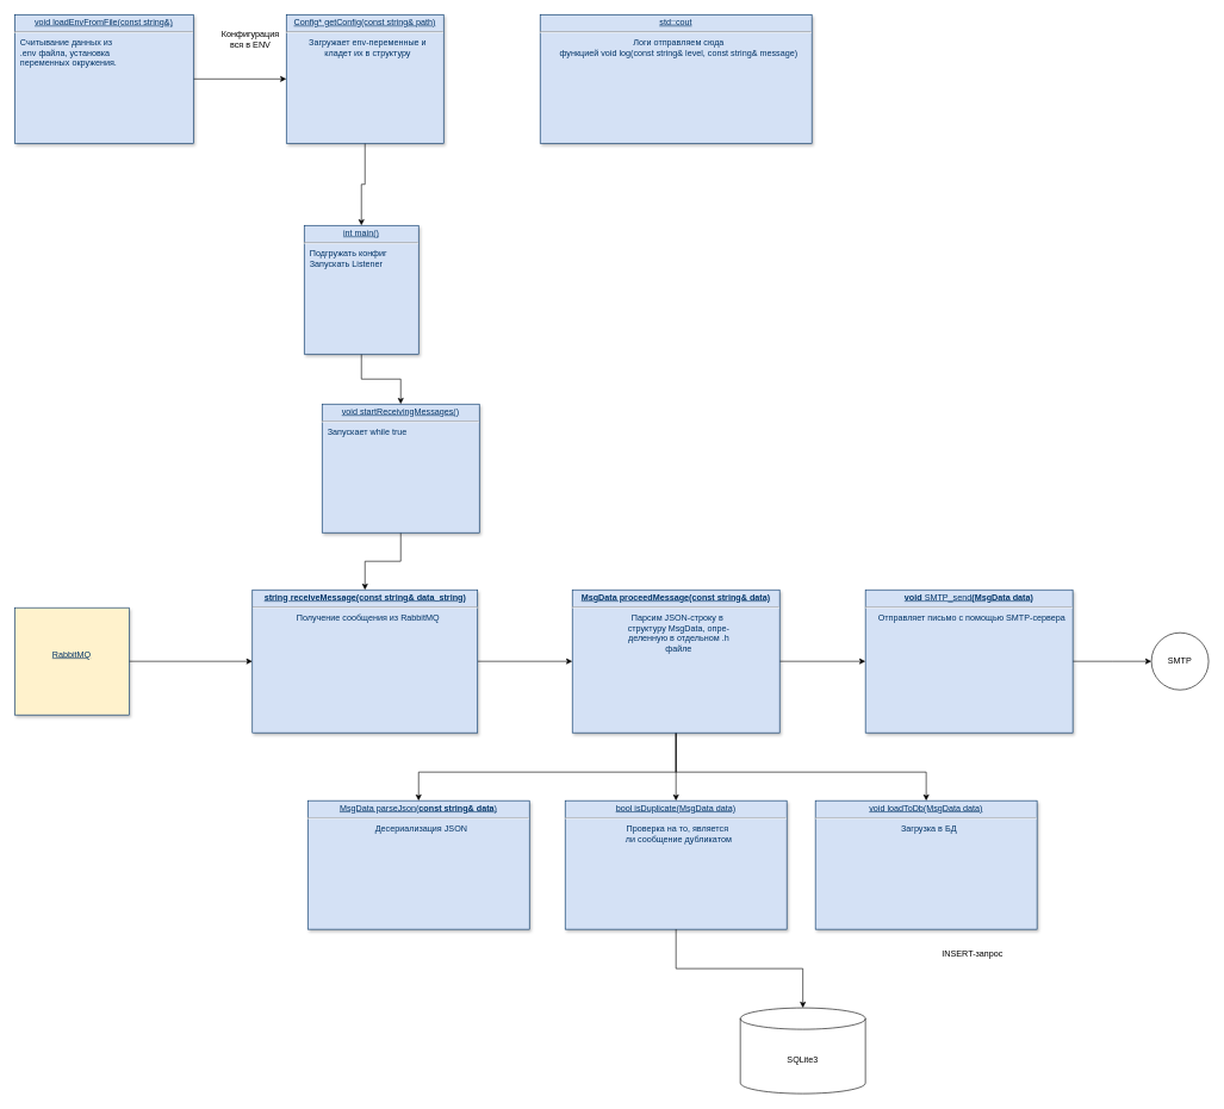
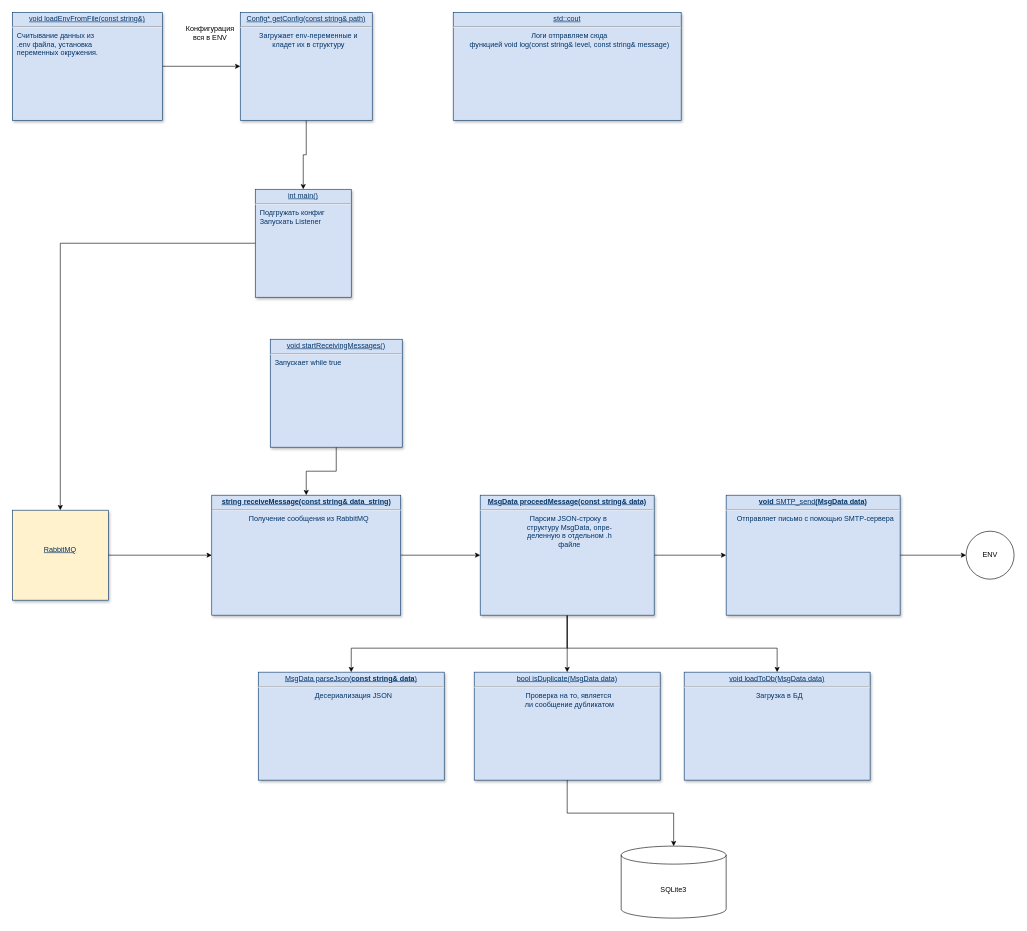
  <mxCell id="0" />
  <mxCell id="1" parent="0" />
  <mxCell id="2" style="edgeStyle=orthogonalEdgeStyle;rounded=0;orthogonalLoop=1;jettySize=auto;html=1;entryX=0;entryY=0.5;entryDx=0;entryDy=0;exitX=1;exitY=0.5;exitDx=0;exitDy=0;" parent="1" source="3" target="9" edge="1"><mxGeometry relative="1" as="geometry"><mxPoint x="481.92" y="348" as="targetPoint" /><mxPoint x="270" y="220" as="sourcePoint" /></mxGeometry></mxCell>
  <mxCell id="3" value="&lt;p style=&quot;margin: 0px; margin-top: 4px; text-align: center; text-decoration: underline;&quot;&gt;void loadEnvFromFile(const string&amp;amp;)&lt;/p&gt;&lt;hr&gt;&lt;p style=&quot;margin: 0px; margin-left: 8px;&quot;&gt;Считывание данных из&amp;nbsp;&lt;/p&gt;&lt;p style=&quot;margin: 0px; margin-left: 8px;&quot;&gt;.env файла, установка&amp;nbsp;&lt;/p&gt;&lt;p style=&quot;margin: 0px; margin-left: 8px;&quot;&gt;переменных окружения.&lt;/p&gt;" style="verticalAlign=top;align=left;overflow=fill;fontSize=12;fontFamily=Helvetica;html=1;strokeColor=#003366;shadow=1;fillColor=#D4E1F5;fontColor=#003366" parent="1" vertex="1"><mxGeometry x="20" y="20" width="250" height="180" as="geometry" /></mxCell>
  <mxCell id="4" style="edgeStyle=orthogonalEdgeStyle;rounded=0;orthogonalLoop=1;jettySize=auto;html=1;entryX=0;entryY=0.5;entryDx=0;entryDy=0;" edge="1" parent="1" source="5" target="7"><mxGeometry relative="1" as="geometry" /></mxCell>
  <mxCell id="5" value="&lt;p style=&quot;margin: 4px 0px 0px; text-decoration: underline;&quot;&gt;&lt;br&gt;&lt;/p&gt;&lt;p style=&quot;margin: 4px 0px 0px; text-decoration: underline;&quot;&gt;&lt;br&gt;&lt;/p&gt;&lt;p style=&quot;margin: 4px 0px 0px; text-decoration: underline;&quot;&gt;&lt;br&gt;&lt;/p&gt;&lt;p style=&quot;margin: 4px 0px 0px; text-decoration: underline;&quot;&gt;RabbitMQ&lt;/p&gt;" style="verticalAlign=top;align=center;overflow=fill;fontSize=12;fontFamily=Helvetica;html=1;strokeColor=#003366;shadow=1;fillColor=#fff2cc;fontColor=#003366;" parent="1" vertex="1"><mxGeometry x="20" y="850" width="160" height="150" as="geometry" /></mxCell>
  <mxCell id="6" style="edgeStyle=orthogonalEdgeStyle;rounded=0;orthogonalLoop=1;jettySize=auto;html=1;exitX=1;exitY=0.5;exitDx=0;exitDy=0;entryX=0;entryY=0.5;entryDx=0;entryDy=0;" parent="1" source="7" target="21" edge="1"><mxGeometry relative="1" as="geometry" /></mxCell>
  <mxCell id="7" value="&lt;p style=&quot;margin: 0px; margin-top: 4px; text-align: center; text-decoration: underline;&quot;&gt;&lt;b&gt;string receiveMessage(const string&amp;amp; data_string)&lt;/b&gt;&lt;/p&gt;&lt;hr&gt;&lt;p style=&quot;text-align: center; margin: 0px 0px 0px 8px;&quot;&gt;Получение сообщения из RabbitMQ&lt;/p&gt;" style="verticalAlign=top;align=left;overflow=fill;fontSize=12;fontFamily=Helvetica;html=1;strokeColor=#003366;shadow=1;fillColor=#D4E1F5;fontColor=#003366" parent="1" vertex="1"><mxGeometry x="352.5" y="825" width="315" height="200" as="geometry" /></mxCell>
  <mxCell id="8" style="edgeStyle=orthogonalEdgeStyle;rounded=0;orthogonalLoop=1;jettySize=auto;html=1;exitX=0.5;exitY=1;exitDx=0;exitDy=0;entryX=0.5;entryY=0;entryDx=0;entryDy=0;" parent="1" source="9" target="11" edge="1"><mxGeometry relative="1" as="geometry" /></mxCell>
  <mxCell id="9" value="&lt;p style=&quot;margin: 0px; margin-top: 4px; text-align: center; text-decoration: underline;&quot;&gt;Config* getConfig(const string&amp;amp; path)&lt;/p&gt;&lt;hr&gt;&lt;p style=&quot;text-align: center; margin: 0px 0px 0px 8px;&quot;&gt;Загружает env-переменные и&lt;/p&gt;&lt;p style=&quot;text-align: center; margin: 0px 0px 0px 8px;&quot;&gt;кладет их в структуру&lt;/p&gt;" style="verticalAlign=top;align=left;overflow=fill;fontSize=12;fontFamily=Helvetica;html=1;strokeColor=#003366;shadow=1;fillColor=#D4E1F5;fontColor=#003366" parent="1" vertex="1"><mxGeometry x="400" y="20" width="220" height="180" as="geometry" /></mxCell>
- <mxCell id="10" style="edgeStyle=orthogonalEdgeStyle;rounded=0;orthogonalLoop=1;jettySize=auto;html=1;entryX=0.5;entryY=0;entryDx=0;entryDy=0;" edge="1" parent="1" source="11" target="16"><mxGeometry relative="1" as="geometry" /></mxCell>
+ <mxCell id="10" style="edgeStyle=orthogonalEdgeStyle;rounded=0;orthogonalLoop=1;jettySize=auto;html=1;" edge="1" parent="1" source="11" target="5"><mxGeometry relative="1" as="geometry" /></mxCell>
  <mxCell id="11" value="&lt;p style=&quot;margin: 0px; margin-top: 4px; text-align: center; text-decoration: underline;&quot;&gt;int main()&lt;/p&gt;&lt;hr&gt;&lt;p style=&quot;margin: 0px; margin-left: 8px;&quot;&gt;Подгружать конфиг&lt;/p&gt;&lt;p style=&quot;margin: 0px; margin-left: 8px;&quot;&gt;Запускать Listener&lt;/p&gt;" style="verticalAlign=top;align=left;overflow=fill;fontSize=12;fontFamily=Helvetica;html=1;strokeColor=#003366;shadow=1;fillColor=#D4E1F5;fontColor=#003366" parent="1" vertex="1"><mxGeometry x="425" y="315" width="160.0" height="180" as="geometry" /></mxCell>
  <mxCell id="12" value="&lt;p style=&quot;margin: 0px; margin-top: 4px; text-align: center; text-decoration: underline;&quot;&gt;bool isDuplicate(MsgData&amp;nbsp;data)&lt;/p&gt;&lt;hr&gt;&lt;p style=&quot;text-align: center; margin: 0px 0px 0px 8px;&quot;&gt;Проверка на то, является&amp;nbsp;&lt;/p&gt;&lt;p style=&quot;text-align: center; margin: 0px 0px 0px 8px;&quot;&gt;ли сообщение дубликатом&lt;/p&gt;" style="verticalAlign=top;align=left;overflow=fill;fontSize=12;fontFamily=Helvetica;html=1;strokeColor=#003366;shadow=1;fillColor=#D4E1F5;fontColor=#003366" parent="1" vertex="1"><mxGeometry x="790" y="1120" width="310" height="180" as="geometry" /></mxCell>
  <mxCell id="13" value="&lt;p style=&quot;margin: 0px; margin-top: 4px; text-align: center; text-decoration: underline;&quot;&gt;std::cout&lt;/p&gt;&lt;hr&gt;&lt;p style=&quot;text-align: center; margin: 0px 0px 0px 8px;&quot;&gt;Логи отправляем сюда&lt;/p&gt;&lt;p style=&quot;text-align: center; margin: 0px 0px 0px 8px;&quot;&gt;функцией void log(const string&amp;amp; level, const string&amp;amp; message)&lt;/p&gt;" style="verticalAlign=top;align=left;overflow=fill;fontSize=12;fontFamily=Helvetica;html=1;strokeColor=#003366;shadow=1;fillColor=#D4E1F5;fontColor=#003366" parent="1" vertex="1"><mxGeometry x="755" y="20" width="380" height="180" as="geometry" /></mxCell>
  <mxCell id="14" value="Конфигурация вся в ENV" style="text;html=1;align=center;verticalAlign=middle;whiteSpace=wrap;rounded=0;" vertex="1" parent="1"><mxGeometry x="320" y="40" width="60" height="30" as="geometry" /></mxCell>
  <mxCell id="15" style="edgeStyle=orthogonalEdgeStyle;rounded=0;orthogonalLoop=1;jettySize=auto;html=1;entryX=0.5;entryY=0;entryDx=0;entryDy=0;" edge="1" parent="1" source="16" target="7"><mxGeometry relative="1" as="geometry" /></mxCell>
  <mxCell id="16" value="&lt;p style=&quot;margin: 0px; margin-top: 4px; text-align: center; text-decoration: underline;&quot;&gt;void startReceivingMessages()&lt;/p&gt;&lt;hr&gt;&lt;p style=&quot;margin: 0px; margin-left: 8px;&quot;&gt;Запускает while true&lt;/p&gt;" style="verticalAlign=top;align=left;overflow=fill;fontSize=12;fontFamily=Helvetica;html=1;strokeColor=#003366;shadow=1;fillColor=#D4E1F5;fontColor=#003366" vertex="1" parent="1"><mxGeometry x="450" y="565" width="220" height="180" as="geometry" /></mxCell>
  <mxCell id="17" style="edgeStyle=orthogonalEdgeStyle;rounded=0;orthogonalLoop=1;jettySize=auto;html=1;entryX=0.5;entryY=0;entryDx=0;entryDy=0;" edge="1" parent="1" source="21" target="22"><mxGeometry relative="1" as="geometry"><Array as="points"><mxPoint x="945" y="1080" /><mxPoint x="585" y="1080" /></Array></mxGeometry></mxCell>
  <mxCell id="18" style="edgeStyle=orthogonalEdgeStyle;rounded=0;orthogonalLoop=1;jettySize=auto;html=1;entryX=0.5;entryY=0;entryDx=0;entryDy=0;" edge="1" parent="1" source="21" target="12"><mxGeometry relative="1" as="geometry" /></mxCell>
  <mxCell id="19" style="edgeStyle=orthogonalEdgeStyle;rounded=0;orthogonalLoop=1;jettySize=auto;html=1;entryX=0.5;entryY=0;entryDx=0;entryDy=0;" edge="1" parent="1" source="21" target="23"><mxGeometry relative="1" as="geometry"><Array as="points"><mxPoint x="945" y="1080" /><mxPoint x="1295" y="1080" /></Array></mxGeometry></mxCell>
  <mxCell id="20" style="edgeStyle=orthogonalEdgeStyle;rounded=0;orthogonalLoop=1;jettySize=auto;html=1;entryX=0;entryY=0.5;entryDx=0;entryDy=0;" edge="1" parent="1" source="21" target="28"><mxGeometry relative="1" as="geometry" /></mxCell>
  <mxCell id="21" value="&lt;p style=&quot;margin: 0px; margin-top: 4px; text-align: center; text-decoration: underline;&quot;&gt;&lt;b&gt;MsgData proceedMessage(const string&amp;amp; data)&lt;/b&gt;&lt;/p&gt;&lt;hr&gt;&lt;p style=&quot;text-align: center; margin: 0px 0px 0px 8px;&quot;&gt;Парсим JSON-строку в&amp;nbsp;&lt;/p&gt;&lt;p style=&quot;text-align: center; margin: 0px 0px 0px 8px;&quot;&gt;структуру MsgData, опре-&lt;/p&gt;&lt;p style=&quot;text-align: center; margin: 0px 0px 0px 8px;&quot;&gt;деленную в отдельном .h&lt;/p&gt;&lt;p style=&quot;text-align: center; margin: 0px 0px 0px 8px;&quot;&gt;файле&lt;/p&gt;" style="verticalAlign=top;align=left;overflow=fill;fontSize=12;fontFamily=Helvetica;html=1;strokeColor=#003366;shadow=1;fillColor=#D4E1F5;fontColor=#003366" vertex="1" parent="1"><mxGeometry x="800" y="825" width="290" height="200" as="geometry" /></mxCell>
  <mxCell id="22" value="&lt;p style=&quot;margin: 0px; margin-top: 4px; text-align: center; text-decoration: underline;&quot;&gt;MsgData parseJson(&lt;b&gt;const string&amp;amp; data&lt;/b&gt;)&lt;/p&gt;&lt;hr&gt;&lt;p style=&quot;text-align: center; margin: 0px 0px 0px 8px;&quot;&gt;Десериализация JSON&lt;/p&gt;" style="verticalAlign=top;align=left;overflow=fill;fontSize=12;fontFamily=Helvetica;html=1;strokeColor=#003366;shadow=1;fillColor=#D4E1F5;fontColor=#003366" vertex="1" parent="1"><mxGeometry x="430" y="1120" width="310" height="180" as="geometry" /></mxCell>
  <mxCell id="23" value="&lt;p style=&quot;margin: 0px; margin-top: 4px; text-align: center; text-decoration: underline;&quot;&gt;void loadToDb(MsgData&amp;nbsp;data)&lt;/p&gt;&lt;hr&gt;&lt;p style=&quot;text-align: center; margin: 0px 0px 0px 8px;&quot;&gt;Загрузка в БД&lt;/p&gt;" style="verticalAlign=top;align=left;overflow=fill;fontSize=12;fontFamily=Helvetica;html=1;strokeColor=#003366;shadow=1;fillColor=#D4E1F5;fontColor=#003366" vertex="1" parent="1"><mxGeometry x="1140" y="1120" width="310" height="180" as="geometry" /></mxCell>
  <mxCell id="24" value="SQLite3" style="shape=cylinder3;whiteSpace=wrap;html=1;boundedLbl=1;backgroundOutline=1;size=15;" vertex="1" parent="1"><mxGeometry x="1035" y="1410" width="175" height="120" as="geometry" /></mxCell>
- <mxCell id="25" value="INSERT-запрос" style="text;html=1;align=center;verticalAlign=middle;whiteSpace=wrap;rounded=0;" vertex="1" parent="1"><mxGeometry x="1300" y="1320" width="120" height="30" as="geometry" /></mxCell>
  <mxCell id="26" style="edgeStyle=orthogonalEdgeStyle;rounded=0;orthogonalLoop=1;jettySize=auto;html=1;entryX=0.5;entryY=0;entryDx=0;entryDy=0;entryPerimeter=0;" edge="1" parent="1" source="12" target="24"><mxGeometry relative="1" as="geometry" /></mxCell>
  <mxCell id="27" style="edgeStyle=orthogonalEdgeStyle;rounded=0;orthogonalLoop=1;jettySize=auto;html=1;" edge="1" parent="1" source="28"><mxGeometry relative="1" as="geometry"><mxPoint x="1610" y="925" as="targetPoint" /></mxGeometry></mxCell>
  <mxCell id="28" value="&lt;p style=&quot;margin: 0px; margin-top: 4px; text-align: center; text-decoration: underline;&quot;&gt;&lt;b&gt;void&amp;nbsp;&lt;/b&gt;SMTP_send&lt;b&gt;(&lt;/b&gt;&lt;b&gt;MsgData&amp;nbsp;data&lt;/b&gt;&lt;b&gt;)&lt;/b&gt;&lt;/p&gt;&lt;hr&gt;&lt;p style=&quot;text-align: center; margin: 0px 0px 0px 8px;&quot;&gt;Отправляет письмо с помощью SMTP-сервера&lt;/p&gt;" style="verticalAlign=top;align=left;overflow=fill;fontSize=12;fontFamily=Helvetica;html=1;strokeColor=#003366;shadow=1;fillColor=#D4E1F5;fontColor=#003366" vertex="1" parent="1"><mxGeometry x="1210" y="825" width="290" height="200" as="geometry" /></mxCell>
- <mxCell id="29" value="SMTP" style="ellipse;whiteSpace=wrap;html=1;aspect=fixed;" vertex="1" parent="1"><mxGeometry x="1610" y="885" width="80" height="80" as="geometry" /></mxCell>
+ <mxCell id="29" value="ENV" style="ellipse;whiteSpace=wrap;html=1;aspect=fixed;" vertex="1" parent="1"><mxGeometry x="1610" y="885" width="80" height="80" as="geometry" /></mxCell>
